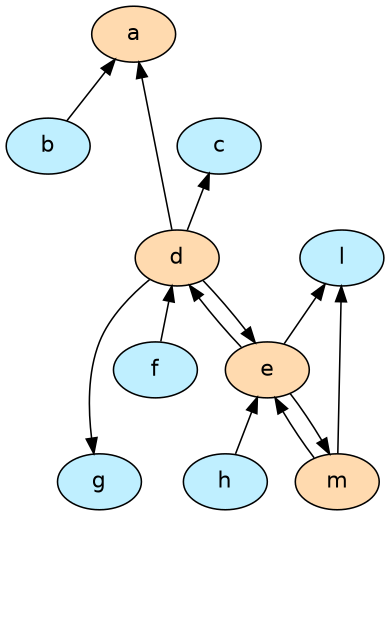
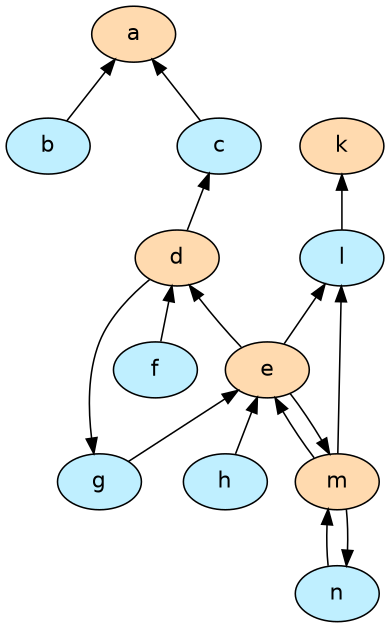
  digraph {
    node [fillcolor="#bfefff" fontcolor="#000000" fontname=Helvetica fontsize=14 shape=oval style=filled]
    edge [dir=back]
    a [fillcolor="#ffdaaf"]
    c
    b
    d [fillcolor="#ffdaaf"]
    e [fillcolor="#ffdaaf"]
    f
    m [fillcolor="#ffdaaf"]
    h
    g
+   n
+   k [fillcolor="#ffdaaf"]
    l
-   a -> d
+   a -> c
    a -> b
    c -> d
    d -> e
    d -> f
-   e -> d
+   e -> g
    e -> m
    e -> h
    m -> e
+   m -> n
    g -> d
+   n -> m
+   k -> l
    l -> e
    l -> m
  }
